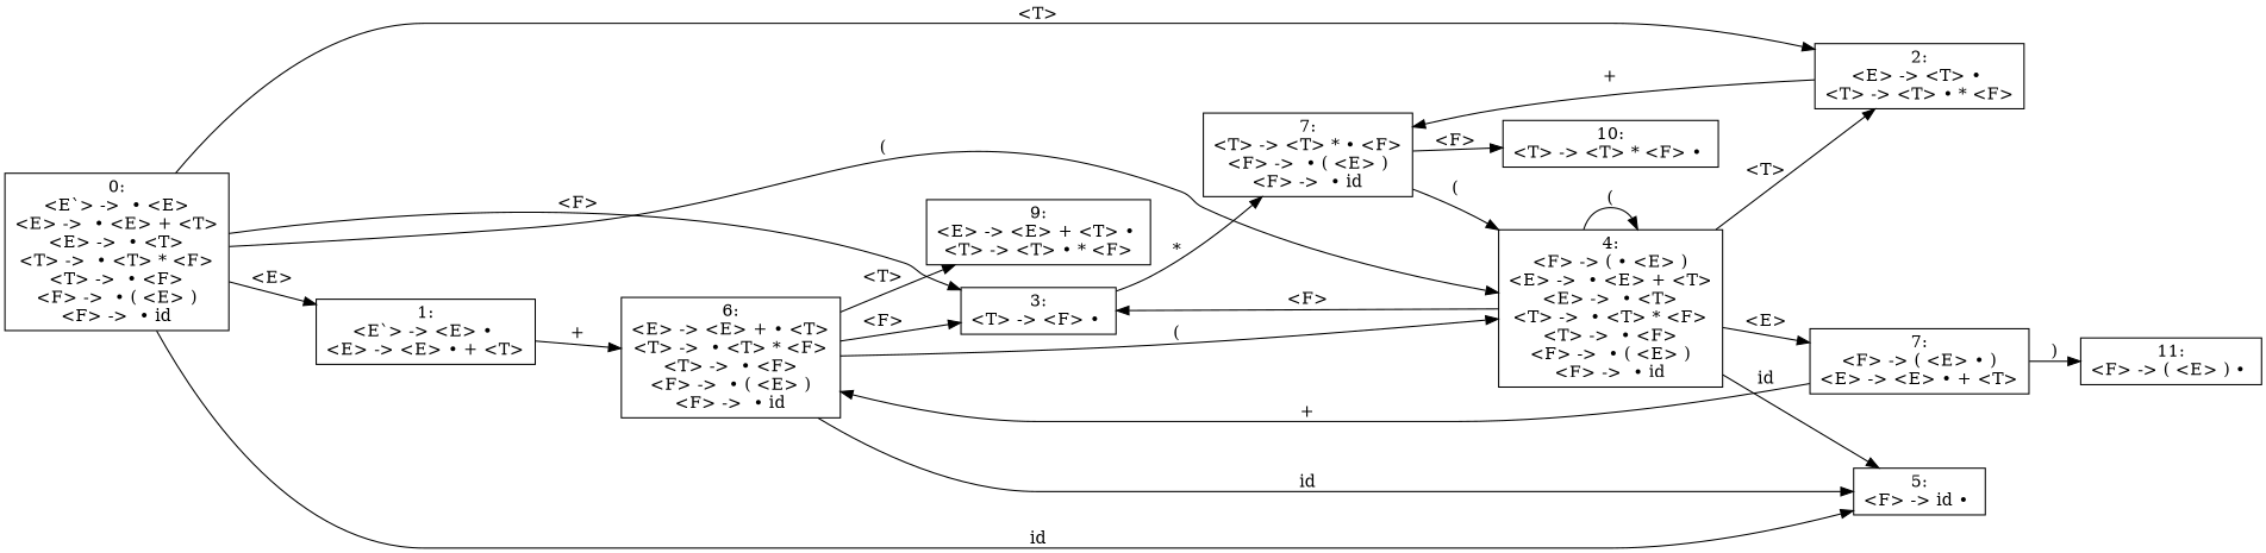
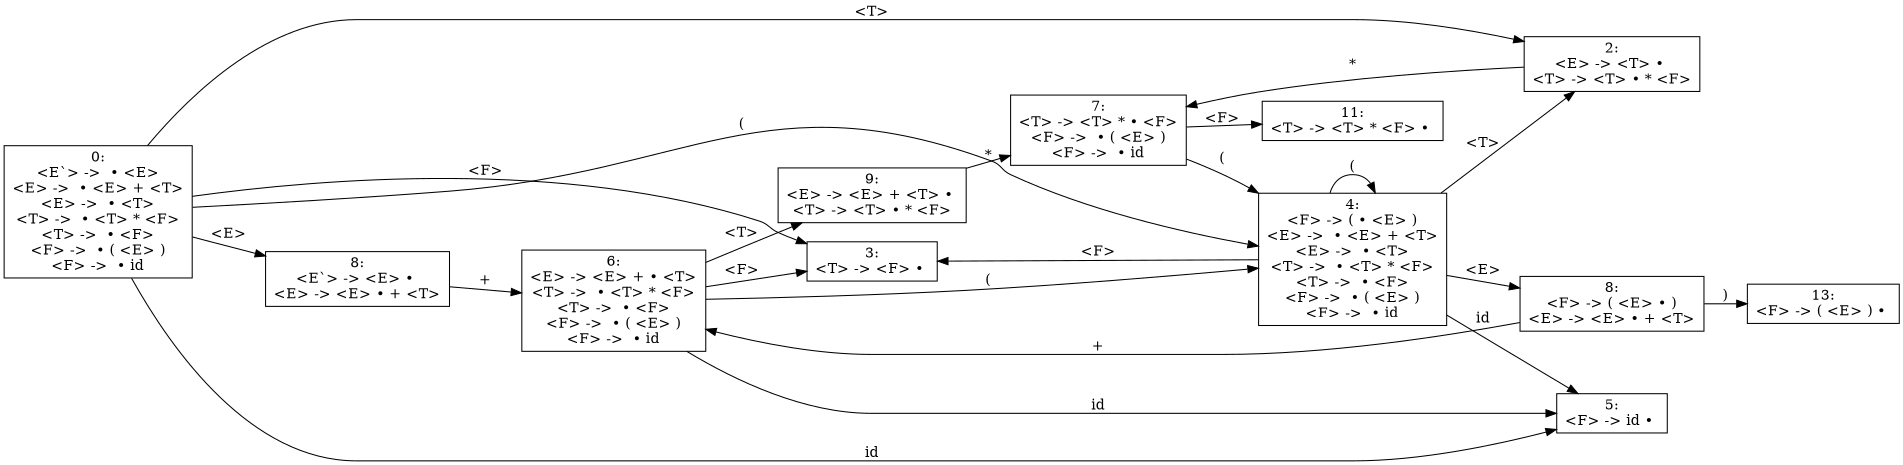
  digraph {
    rankdir=LR
    node [shape=box]
    n1 [label="0:\n<E`> ->  • <E>\n<E> ->  • <E> + <T>\n<E> ->  • <T>\n<T> ->  • <T> * <F>\n<T> ->  • <F>\n<F> ->  • ( <E> )\n<F> ->  • id"]
-   n2 [label="1:\n<E`> -> <E> • \n<E> -> <E> • + <T>"]
+   n2 [label="8:\n<E`> -> <E> • \n<E> -> <E> • + <T>"]
    n3 [label="2:\n<E> -> <T> • \n<T> -> <T> • * <F>"]
    n4 [label="3:\n<T> -> <F> • "]
    n5 [label="4:\n<F> -> ( • <E> )\n<E> ->  • <E> + <T>\n<E> ->  • <T>\n<T> ->  • <T> * <F>\n<T> ->  • <F>\n<F> ->  • ( <E> )\n<F> ->  • id"]
    n6 [label="5:\n<F> -> id • "]
    n7 [label="6:\n<E> -> <E> + • <T>\n<T> ->  • <T> * <F>\n<T> ->  • <F>\n<F> ->  • ( <E> )\n<F> ->  • id"]
    n8 [label="7:\n<T> -> <T> * • <F>\n<F> ->  • ( <E> )\n<F> ->  • id"]
-   n9 [label="7:\n<F> -> ( <E> • )\n<E> -> <E> • + <T>"]
+   n9 [label="8:\n<F> -> ( <E> • )\n<E> -> <E> • + <T>"]
    n10 [label="9:\n<E> -> <E> + <T> • \n<T> -> <T> • * <F>"]
-   n11 [label="10:\n<T> -> <T> * <F> • "]
-   n12 [label="11:\n<F> -> ( <E> ) • "]
+   n11 [label="11:\n<T> -> <T> * <F> • "]
+   n12 [label="13:\n<F> -> ( <E> ) • "]
    n1 -> n2 [label="<E>"]
    n1 -> n3 [label="<T>"]
    n1 -> n4 [label="<F>"]
    n1 -> n5 [label="("]
    n1 -> n6 [label=id]
    n2 -> n7 [label="+"]
-   n3 -> n8 [label="+"]
+   n3 -> n8 [label="*"]
    n5 -> n3 [label="<T>"]
    n5 -> n4 [label="<F>"]
    n5 -> n5 [label="("]
    n5 -> n6 [label=id]
    n5 -> n9 [label="<E>"]
    n7 -> n4 [label="<F>"]
    n7 -> n5 [label="("]
    n7 -> n6 [label=id]
    n7 -> n10 [label="<T>"]
    n8 -> n5 [label="("]
    n8 -> n11 [label="<F>"]
    n9 -> n7 [label="+"]
    n9 -> n12 [label=")"]
-   n4 -> n8 [label="*"]
+   n10 -> n8 [label="*"]
  }
